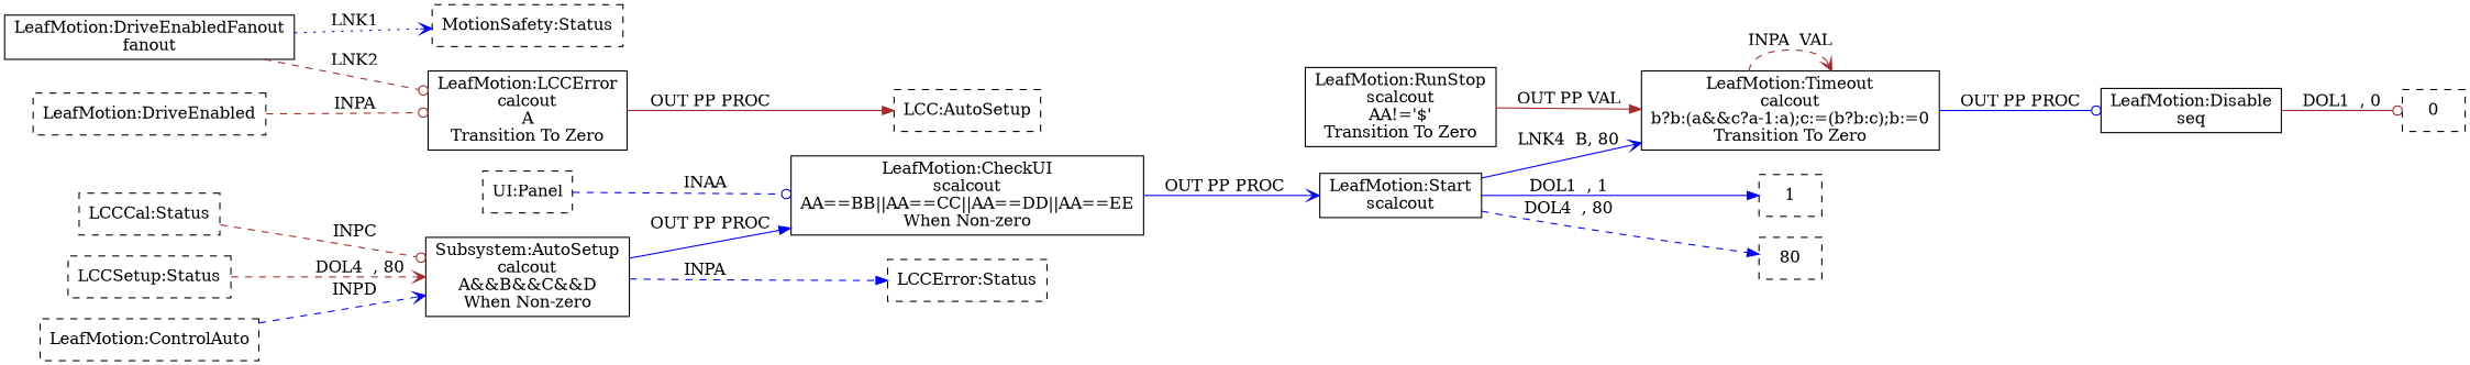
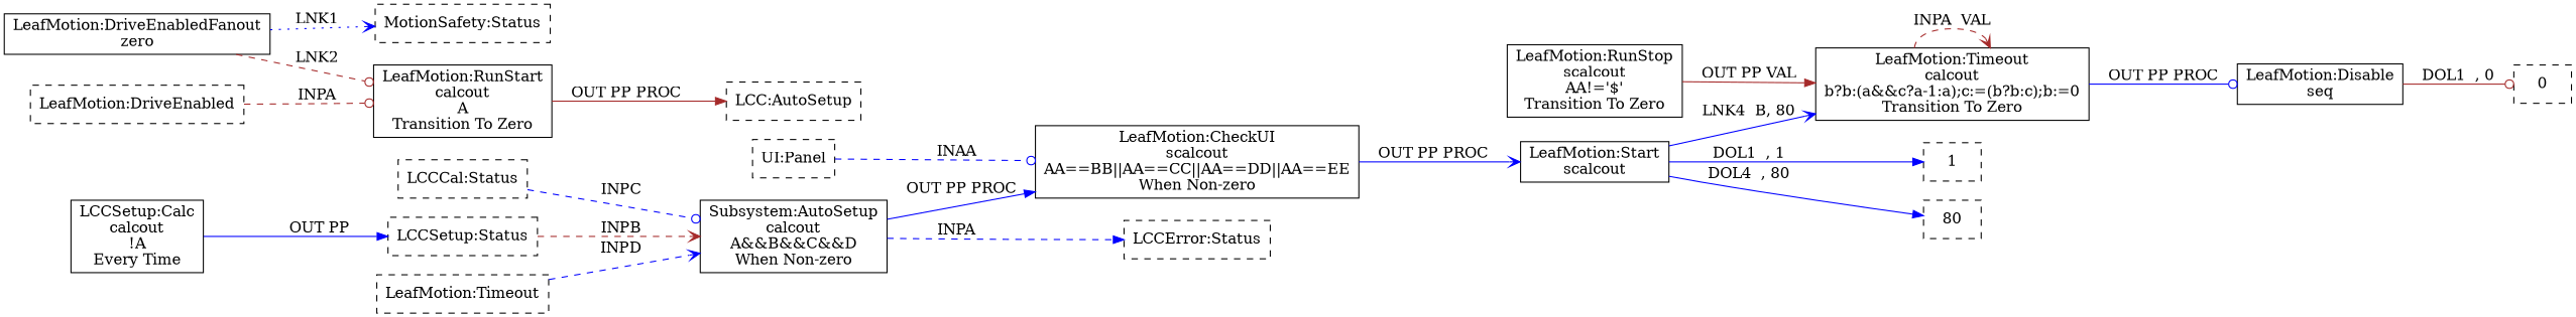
  digraph {
    rankdir=LR
    node [shape=box style=dashed]
    edge [arrowhead=normal color=blue style=solid]
    n1 [label="Subsystem:AutoSetup\ncalcout\nA&&B&&C&&D\nWhen Non-zero" style=""]
    n2 [label="LeafMotion:CheckUI\nscalcout\nAA==BB||AA==CC||AA==DD||AA==EE\nWhen Non-zero" style=""]
    "LCCError:Status"
    n4 [label="LeafMotion:Start\nscalcout" style=""]
    "LCCCal:Status"
    "LCCSetup:Status"
-   "LeafMotion:ControlAuto"
+   "LeafMotion:ControlAuto" [label="LeafMotion:Timeout"]
    n8 [label="LeafMotion:Timeout\ncalcout\nb?b:(a&&c?a-1:a);c:=(b?b:c);b:=0\nTransition To Zero" style=""]
    1
    80
    n11 [label="LeafMotion:Disable\nseq" style=""]
    "UI:Panel"
+   n13 [label="LCCSetup:Calc\ncalcout\n!A\nEvery Time" style=""]
    0
-   n15 [label="LeafMotion:DriveEnabledFanout\nfanout" style=""]
+   n15 [label="LeafMotion:DriveEnabledFanout\nzero" style=""]
    "MotionSafety:Status"
-   n17 [label="LeafMotion:LCCError\ncalcout\nA\nTransition To Zero" style=""]
+   n17 [label="LeafMotion:RunStart\ncalcout\nA\nTransition To Zero" style=""]
    "LCC:AutoSetup"
    "LeafMotion:DriveEnabled"
    n20 [label="LeafMotion:RunStop\nscalcout\nAA!='$'\nTransition To Zero" style=""]
    n1 -> n2 [label="OUT PP PROC"]
    n1 -> "LCCError:Status" [label="INPA  " style=dashed]
    n2 -> n4 [arrowhead=vee label="OUT PP PROC"]
    n4 -> n8 [arrowhead=vee label="LNK4  B, 80"]
    n4 -> 1 [label="DOL1  , 1"]
-   n4 -> 80 [label="DOL4  , 80" style=dashed]
-   "LCCCal:Status" -> n1 [arrowhead=odot color=brown label="INPC  " style=dashed]
-   "LCCSetup:Status" -> n1 [arrowhead=vee color=brown label="DOL4  , 80" style=dashed]
+   n4 -> 80 [label="DOL4  , 80"]
+   "LCCCal:Status" -> n1 [arrowhead=odot label="INPC  " style=dashed]
+   "LCCSetup:Status" -> n1 [arrowhead=vee color=brown label="INPB  " style=dashed]
    "LeafMotion:ControlAuto" -> n1 [arrowhead=vee label="INPD  " style=dashed]
    n8 -> n8 [arrowhead=vee color=brown label="INPA  VAL" style=dashed]
    n8 -> n11 [arrowhead=odot label="OUT PP PROC"]
    n11 -> 0 [arrowhead=odot color=brown label="DOL1  , 0"]
    "UI:Panel" -> n2 [arrowhead=odot label="INAA  " style=dashed]
+   n13 -> "LCCSetup:Status" [label="OUT PP "]
    n15 -> "MotionSafety:Status" [arrowhead=vee label="LNK1  " style=dotted]
    n15 -> n17 [arrowhead=odot color=brown label="LNK2  " style=dashed]
    n17 -> "LCC:AutoSetup" [color=brown label="OUT PP PROC"]
    "LeafMotion:DriveEnabled" -> n17 [arrowhead=odot color=brown label="INPA  " style=dashed]
    n20 -> n8 [color=brown label="OUT PP VAL"]
  }
